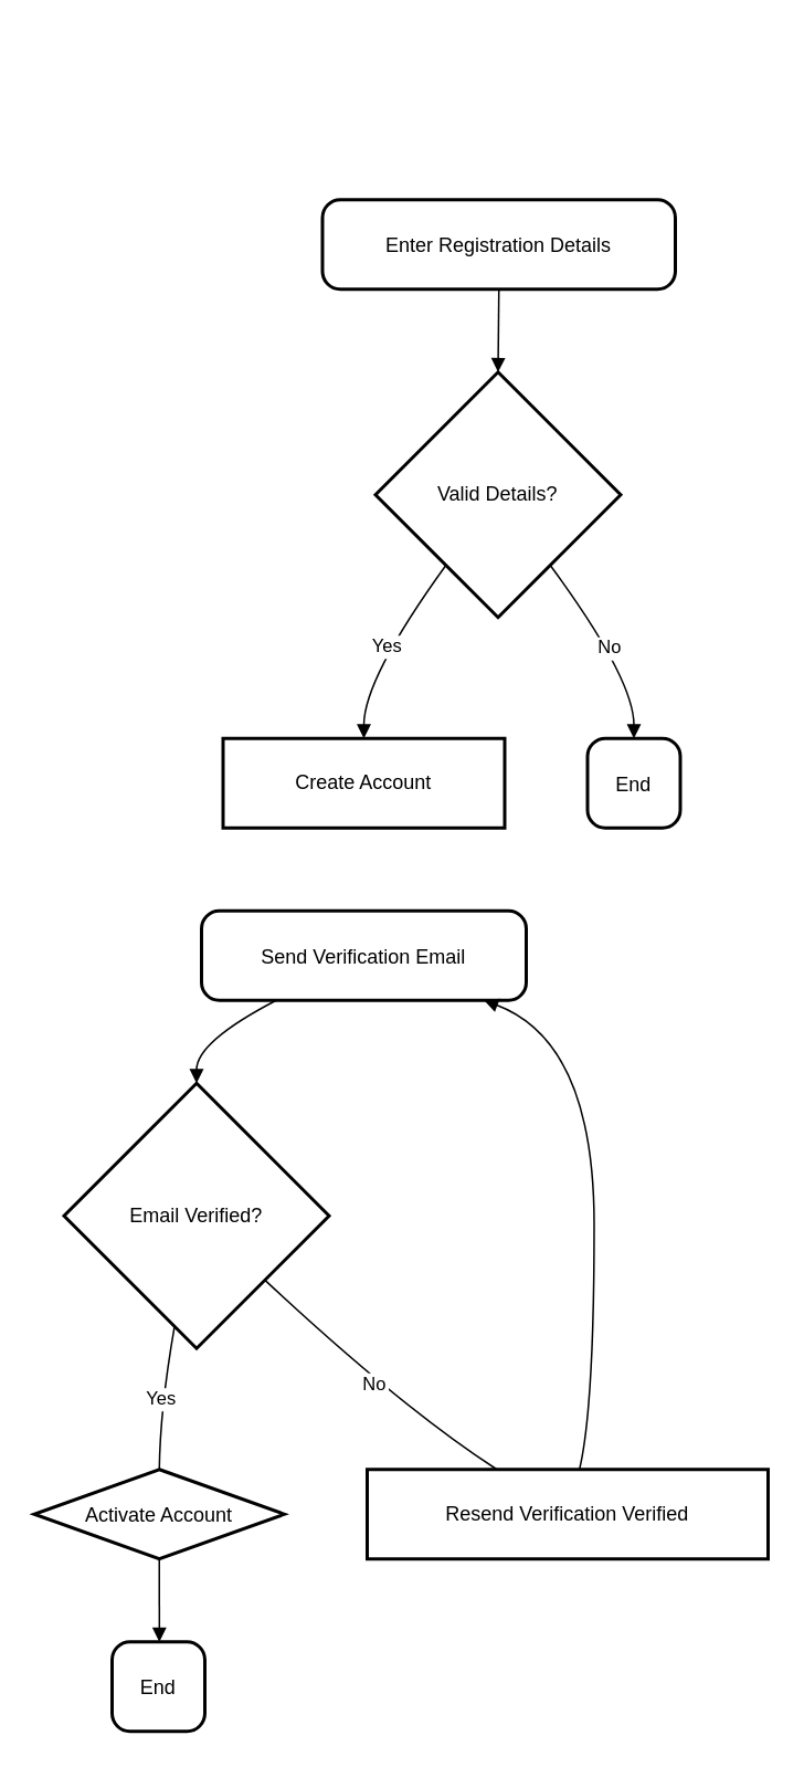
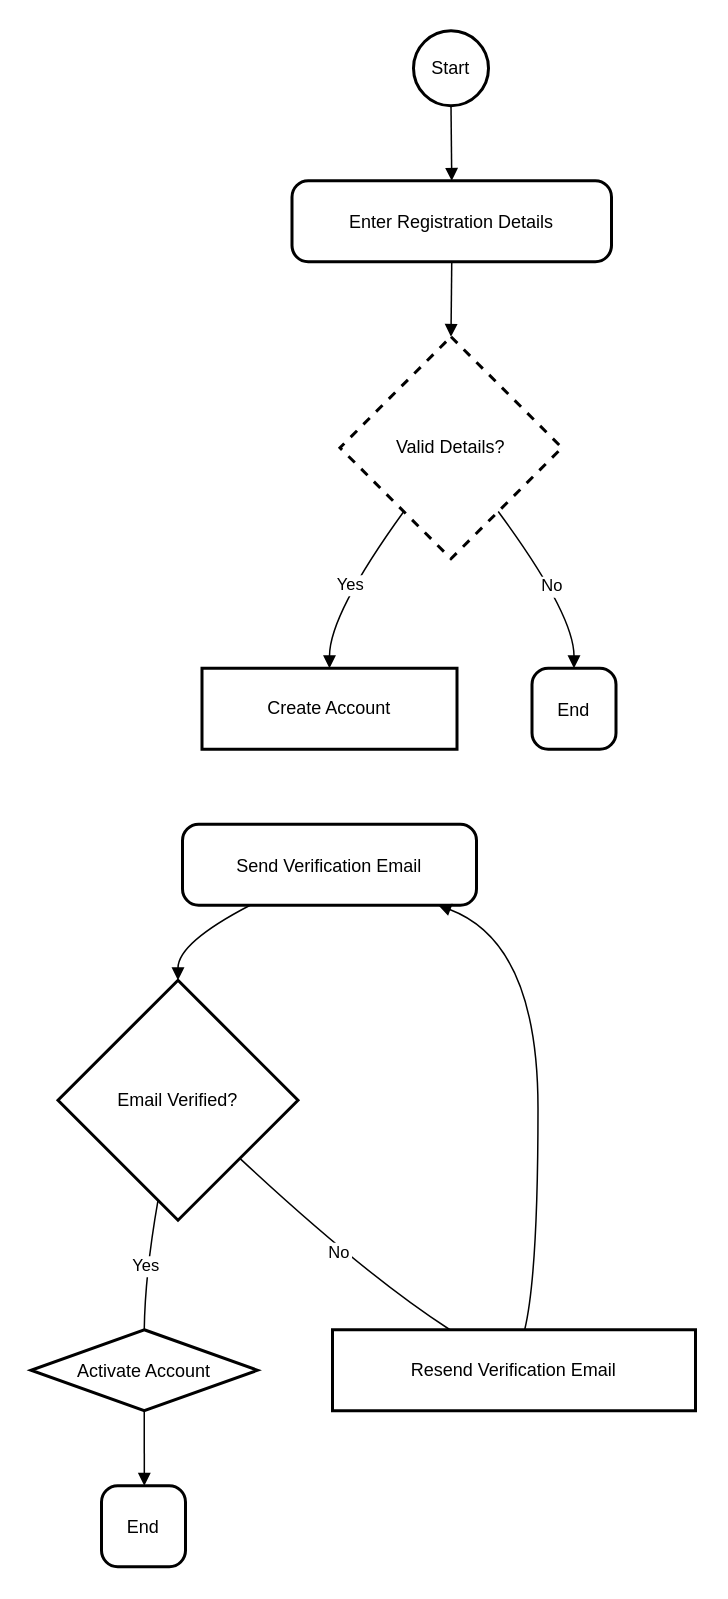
  <mxCell id="0" />
  <mxCell id="1" parent="0" />
+ <mxCell id="2" value="Start" style="ellipse;aspect=fixed;strokeWidth=2;whiteSpace=wrap;" vertex="1" parent="1"><mxGeometry x="275" y="20" width="50" height="50" as="geometry" /></mxCell>
  <mxCell id="3" value="Enter Registration Details" style="rounded=1;arcSize=20;strokeWidth=2" vertex="1" parent="1"><mxGeometry x="194" y="120" width="213" height="54" as="geometry" /></mxCell>
- <mxCell id="4" value="Valid Details?" style="rhombus;strokeWidth=2;whiteSpace=wrap;" vertex="1" parent="1"><mxGeometry x="226" y="224" width="148" height="148" as="geometry" /></mxCell>
+ <mxCell id="4" value="Valid Details?" style="rhombus;strokeWidth=2;whiteSpace=wrap;dashed=1;" vertex="1" parent="1"><mxGeometry x="226" y="224" width="148" height="148" as="geometry" /></mxCell>
  <mxCell id="5" value="Create Account" style="whiteSpace=wrap;strokeWidth=2;" vertex="1" parent="1"><mxGeometry x="134" y="445" width="170" height="54" as="geometry" /></mxCell>
  <mxCell id="6" value="Send Verification Email" style="rounded=1;arcSize=20;strokeWidth=2" vertex="1" parent="1"><mxGeometry x="121" y="549" width="196" height="54" as="geometry" /></mxCell>
  <mxCell id="7" value="Email Verified?" style="rhombus;strokeWidth=2;whiteSpace=wrap;" vertex="1" parent="1"><mxGeometry x="38" y="653" width="160" height="160" as="geometry" /></mxCell>
  <mxCell id="8" value="Activate Account" style="rhombus;arcSize=20;strokeWidth=2;" vertex="1" parent="1"><mxGeometry x="20" y="886" width="151" height="54" as="geometry" /></mxCell>
  <mxCell id="9" value="End" style="rounded=1;arcSize=20;strokeWidth=2" vertex="1" parent="1"><mxGeometry x="67" y="990" width="56" height="54" as="geometry" /></mxCell>
- <mxCell id="10" value="Resend Verification Verified" style="whiteSpace=wrap;strokeWidth=2;" vertex="1" parent="1"><mxGeometry x="221" y="886" width="242" height="54" as="geometry" /></mxCell>
+ <mxCell id="10" value="Resend Verification Email" style="whiteSpace=wrap;strokeWidth=2;" vertex="1" parent="1"><mxGeometry x="221" y="886" width="242" height="54" as="geometry" /></mxCell>
  <mxCell id="11" value="End" style="rounded=1;arcSize=20;strokeWidth=2" vertex="1" parent="1"><mxGeometry x="354" y="445" width="56" height="54" as="geometry" /></mxCell>
+ <mxCell id="12" value="" style="curved=1;startArrow=none;endArrow=block;exitX=0.51;exitY=1;entryX=0.5;entryY=0;" edge="1" parent="1" source="2" target="3"><mxGeometry relative="1" as="geometry"><Array as="points" /></mxGeometry></mxCell>
  <mxCell id="13" value="" style="curved=1;startArrow=none;endArrow=block;exitX=0.5;exitY=1;entryX=0.5;entryY=0;" edge="1" parent="1" source="3" target="4"><mxGeometry relative="1" as="geometry"><Array as="points" /></mxGeometry></mxCell>
  <mxCell id="14" value="Yes" style="curved=1;startArrow=none;endArrow=block;exitX=0.13;exitY=1;entryX=0.5;entryY=0;" edge="1" parent="1" source="4" target="5"><mxGeometry relative="1" as="geometry"><Array as="points"><mxPoint x="219" y="409" /></Array></mxGeometry></mxCell>
  <mxCell id="15" value="" style="curved=1;startArrow=none;endArrow=block;exitX=0.23;exitY=1;entryX=0.5;entryY=0;" edge="1" parent="1" source="6" target="7"><mxGeometry relative="1" as="geometry"><Array as="points"><mxPoint x="118" y="628" /></Array></mxGeometry></mxCell>
  <mxCell id="16" value="Yes" style="curved=1;startArrow=none;endArrow=none;exitX=0.4;exitY=1;entryX=0.5;entryY=-0.01;" edge="1" parent="1" source="7" target="8"><mxGeometry relative="1" as="geometry"><Array as="points"><mxPoint x="96" y="849" /></Array></mxGeometry></mxCell>
  <mxCell id="17" value="" style="curved=1;startArrow=none;endArrow=block;exitX=0.5;exitY=0.99;entryX=0.51;entryY=-0.01;" edge="1" parent="1" source="8" target="9"><mxGeometry relative="1" as="geometry"><Array as="points" /></mxGeometry></mxCell>
  <mxCell id="18" value="No" style="curved=1;startArrow=none;endArrow=none;exitX=1;exitY=0.97;entryX=0.32;entryY=-0.01;" edge="1" parent="1" source="7" target="10"><mxGeometry relative="1" as="geometry"><Array as="points"><mxPoint x="242" y="849" /></Array></mxGeometry></mxCell>
  <mxCell id="19" value="" style="curved=1;startArrow=none;endArrow=block;exitX=0.53;exitY=-0.01;entryX=0.87;entryY=1;" edge="1" parent="1" source="10" target="6"><mxGeometry relative="1" as="geometry"><Array as="points"><mxPoint x="358" y="849" /><mxPoint x="358" y="628" /></Array></mxGeometry></mxCell>
  <mxCell id="20" value="No" style="curved=1;startArrow=none;endArrow=block;exitX=0.87;exitY=1;entryX=0.5;entryY=0;" edge="1" parent="1" source="4" target="11"><mxGeometry relative="1" as="geometry"><Array as="points"><mxPoint x="382" y="409" /></Array></mxGeometry></mxCell>
